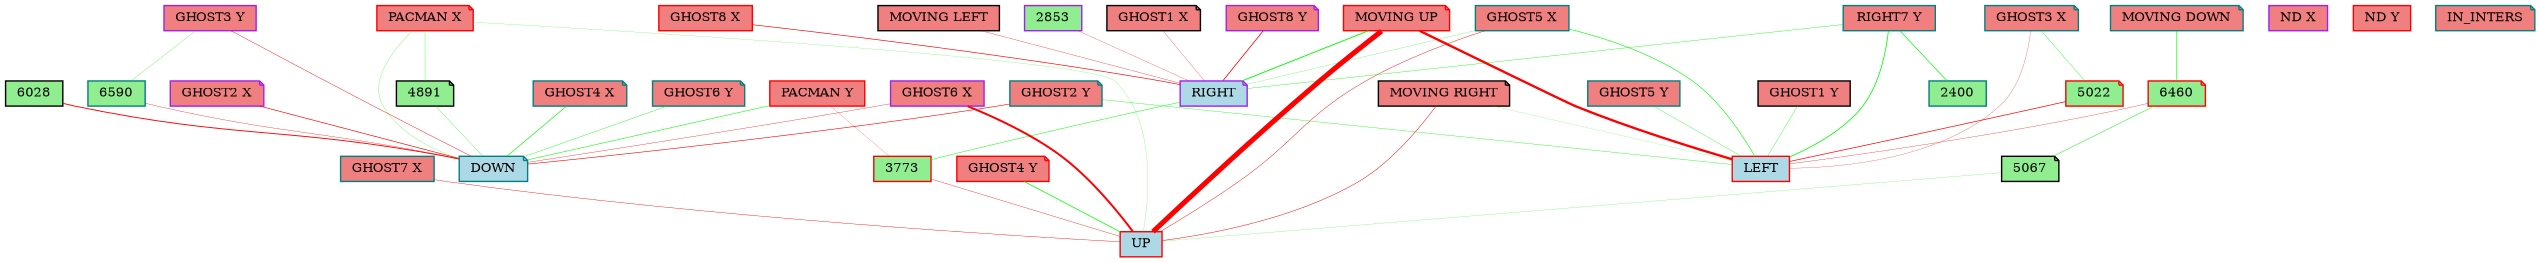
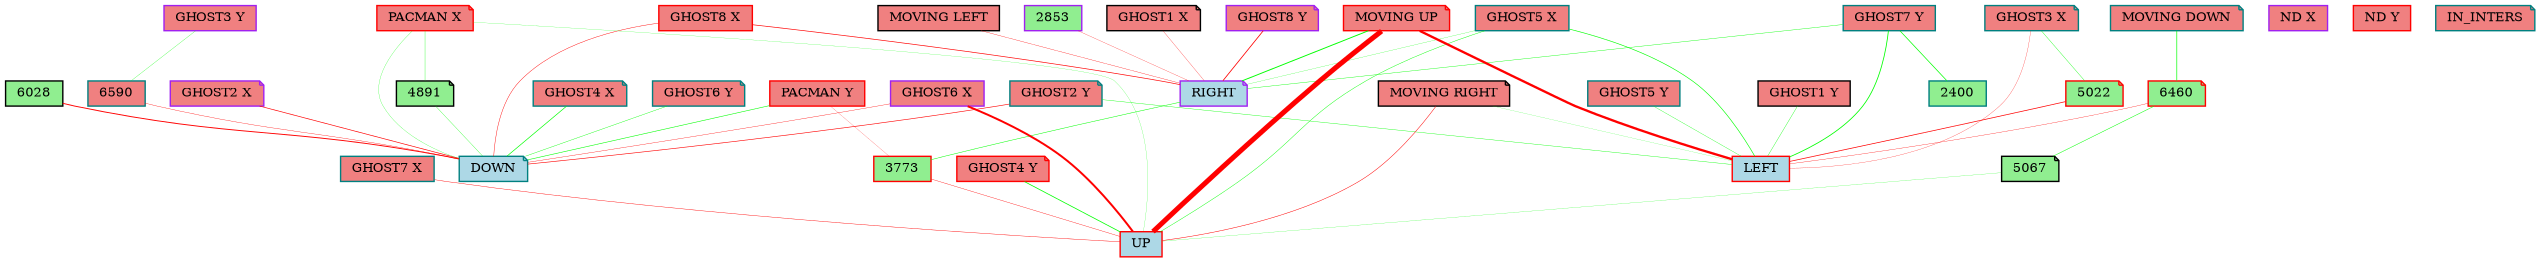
  digraph {
    node [bgcolor=black color=teal fillcolor=lightcoral fontsize=9 shape=note style=filled]
    edge [arrowhead=none color=green style=solid]
    "GHOST1 X" [color=black height=0.2 width=0.2]
    RIGHT [color=purple fillcolor=lightblue height=0.2 width=0.2]
    3773 [color=red fillcolor=lightgreen height=0.2 shape=box width=0.2]
    "GHOST1 Y" [color=black height=0.2 shape=box width=0.2]
    LEFT [color=red fillcolor=lightblue height=0.2 shape=box width=0.2]
    "GHOST2 X" [color=purple height=0.2 width=0.2]
    DOWN [fillcolor=lightblue height=0.2 width=0.2]
    "GHOST2 Y" [height=0.2 width=0.2]
    "GHOST3 X" [height=0.2 width=0.2]
    5022 [color=red fillcolor=lightgreen height=0.2 width=0.2]
    "GHOST3 Y" [color=purple height=0.2 shape=box width=0.2]
-   6590 [fillcolor=lightgreen height=0.2 shape=box width=0.2]
+   6590 [height=0.2 shape=box width=0.2]
    "GHOST4 X" [height=0.2 width=0.2]
    "GHOST4 Y" [color=red height=0.2 width=0.2]
    UP [color=red fillcolor=lightblue height=0.2 shape=box width=0.2]
    "GHOST5 X" [height=0.2 shape=box width=0.2]
    "GHOST5 Y" [height=0.2 shape=box width=0.2]
    "GHOST6 X" [color=purple height=0.2 shape=box width=0.2]
    "GHOST6 Y" [height=0.2 width=0.2]
    "GHOST7 X" [height=0.2 shape=box width=0.2]
    5067 [color=black fillcolor=lightgreen height=0.2 width=0.2]
-   "GHOST7 Y" [height=0.2 shape=box width=0.2 label="RIGHT7 Y"]
+   "GHOST7 Y" [height=0.2 shape=box width=0.2]
    2400 [fillcolor=lightgreen height=0.2 shape=box width=0.2]
    "GHOST8 X" [color=red height=0.2 shape=box width=0.2]
    "GHOST8 Y" [color=purple height=0.2 width=0.2]
    "PACMAN X" [color=red height=0.2 width=0.2]
    4891 [color=black fillcolor=lightgreen height=0.2 width=0.2]
    "PACMAN Y" [color=red height=0.2 shape=box width=0.2]
    "ND X" [color=purple height=0.2 shape=box width=0.2]
    "ND Y" [color=red height=0.2 shape=box width=0.2]
    IN_INTERS [height=0.2 width=0.2]
    "MOVING UP" [color=red height=0.2 width=0.2]
    "MOVING DOWN" [height=0.2 width=0.2]
    6460 [color=red fillcolor=lightgreen height=0.2 width=0.2]
    "MOVING RIGHT" [color=black height=0.2 width=0.2]
    "MOVING LEFT" [color=black height=0.2 shape=box width=0.2]
    2853 [color=purple fillcolor=lightgreen height=0.2 shape=box width=0.2]
    6028 [color=black fillcolor=lightgreen height=0.2 shape=box width=0.2]
    "GHOST1 X" -> RIGHT [color=red penwidth=0.1842327326662907]
    RIGHT -> 3773 [penwidth=0.3519248957887793]
    3773 -> UP [color=red penwidth=0.2579727536130094]
    "GHOST1 Y" -> LEFT [penwidth=0.2559556102762888]
    "GHOST2 X" -> DOWN [color=red penwidth=0.4728268602387826 style=bold]
    "GHOST2 Y" -> LEFT [penwidth=0.2685487982850677 style=bold]
    "GHOST2 Y" -> DOWN [color=red penwidth=0.42922489991147994]
    "GHOST3 X" -> LEFT [color=red penwidth=0.17731402634147925]
    "GHOST3 X" -> 5022 [penwidth=0.2580251618828524 style=bold]
    5022 -> LEFT [color=red penwidth=0.50894525874599 style=bold]
    "GHOST3 Y" -> 6590 [penwidth=0.1932776966331543]
    6590 -> DOWN [color=red penwidth=0.24455911602998281]
    "GHOST4 X" -> DOWN [penwidth=0.4745715790329187]
    "GHOST4 Y" -> UP [penwidth=0.5444374645309324 style=bold]
    "GHOST5 X" -> RIGHT [penwidth=0.15851694843578112 style=bold]
    "GHOST5 X" -> LEFT [penwidth=0.4476949760757052]
-   "GHOST5 X" -> UP [color=red penwidth=0.31087589814809774 style=bold]
+   "GHOST5 X" -> UP [penwidth=0.31087589814809774 style=bold]
    "GHOST5 Y" -> LEFT [penwidth=0.23266563012166927]
    "GHOST6 X" -> DOWN [color=red penwidth=0.24638853651742917]
    "GHOST6 X" -> UP [color=red penwidth=1.4167066758943065 style=bold]
    "GHOST6 Y" -> DOWN [penwidth=0.2794841106947642]
    "GHOST7 X" -> UP [color=red penwidth=0.2910875381695778]
    5067 -> UP [penwidth=0.14613739183690122 style=bold]
    "GHOST7 Y" -> RIGHT [penwidth=0.2819047763482492]
    "GHOST7 Y" -> LEFT [penwidth=0.5810196266657208]
    "GHOST7 Y" -> 2400 [penwidth=0.5075700617461267]
    "GHOST8 X" -> RIGHT [color=red penwidth=0.4769209390368796 style=bold]
-   "GHOST3 Y" -> DOWN [color=red penwidth=0.30739108918804625 style=bold]
+   "GHOST8 X" -> DOWN [color=red penwidth=0.30739108918804625 style=bold]
    "GHOST8 Y" -> RIGHT [color=red penwidth=0.5758430806024667]
    "PACMAN X" -> DOWN [penwidth=0.17252683234001603]
    "PACMAN X" -> UP [penwidth=0.1382824853583185 style=bold]
    "PACMAN X" -> 4891 [penwidth=0.23453639511880037]
    4891 -> DOWN [penwidth=0.21488579991753026]
    "PACMAN Y" -> 3773 [color=red penwidth=0.12824085345205588 style=bold]
    "PACMAN Y" -> DOWN [penwidth=0.3955068965985855]
    "MOVING UP" -> RIGHT [penwidth=0.6725425380265352 style=bold]
    "MOVING UP" -> LEFT [color=red penwidth=1.673016065069114]
    "MOVING UP" -> UP [color=red penwidth=3.624970534075231]
    "MOVING DOWN" -> 6460 [penwidth=0.4866671640352722 style=bold]
    6460 -> LEFT [color=red penwidth=0.22381726987276174 style=bold]
    6460 -> 5067 [penwidth=0.34877844883307346 style=bold]
    "MOVING RIGHT" -> LEFT [penwidth=0.114746972830726 style=bold]
    "MOVING RIGHT" -> UP [color=red penwidth=0.3489432697086351 style=bold]
    "MOVING LEFT" -> RIGHT [color=red penwidth=0.22775826003873348 style=bold]
    2853 -> RIGHT [color=red penwidth=0.18070629445185976]
    6028 -> DOWN [color=red penwidth=0.6704084253071291]
  }
